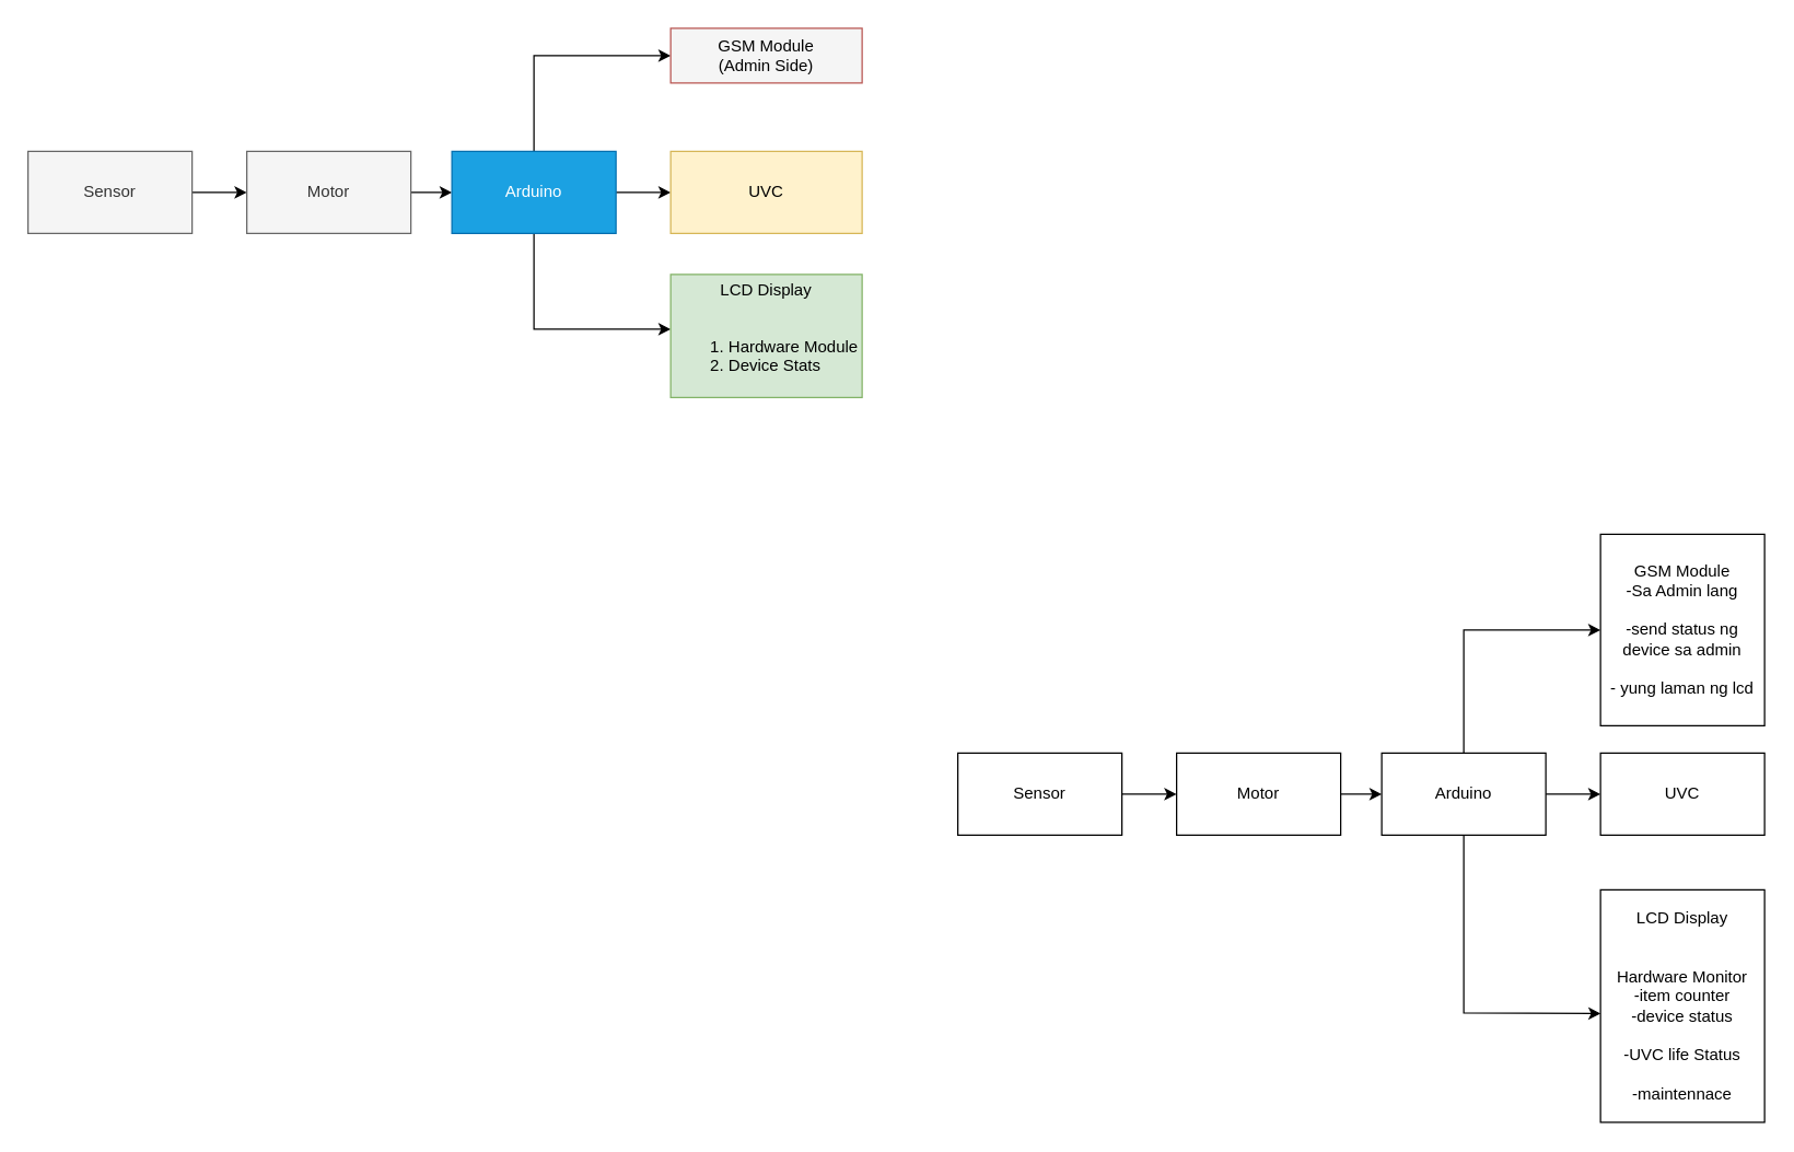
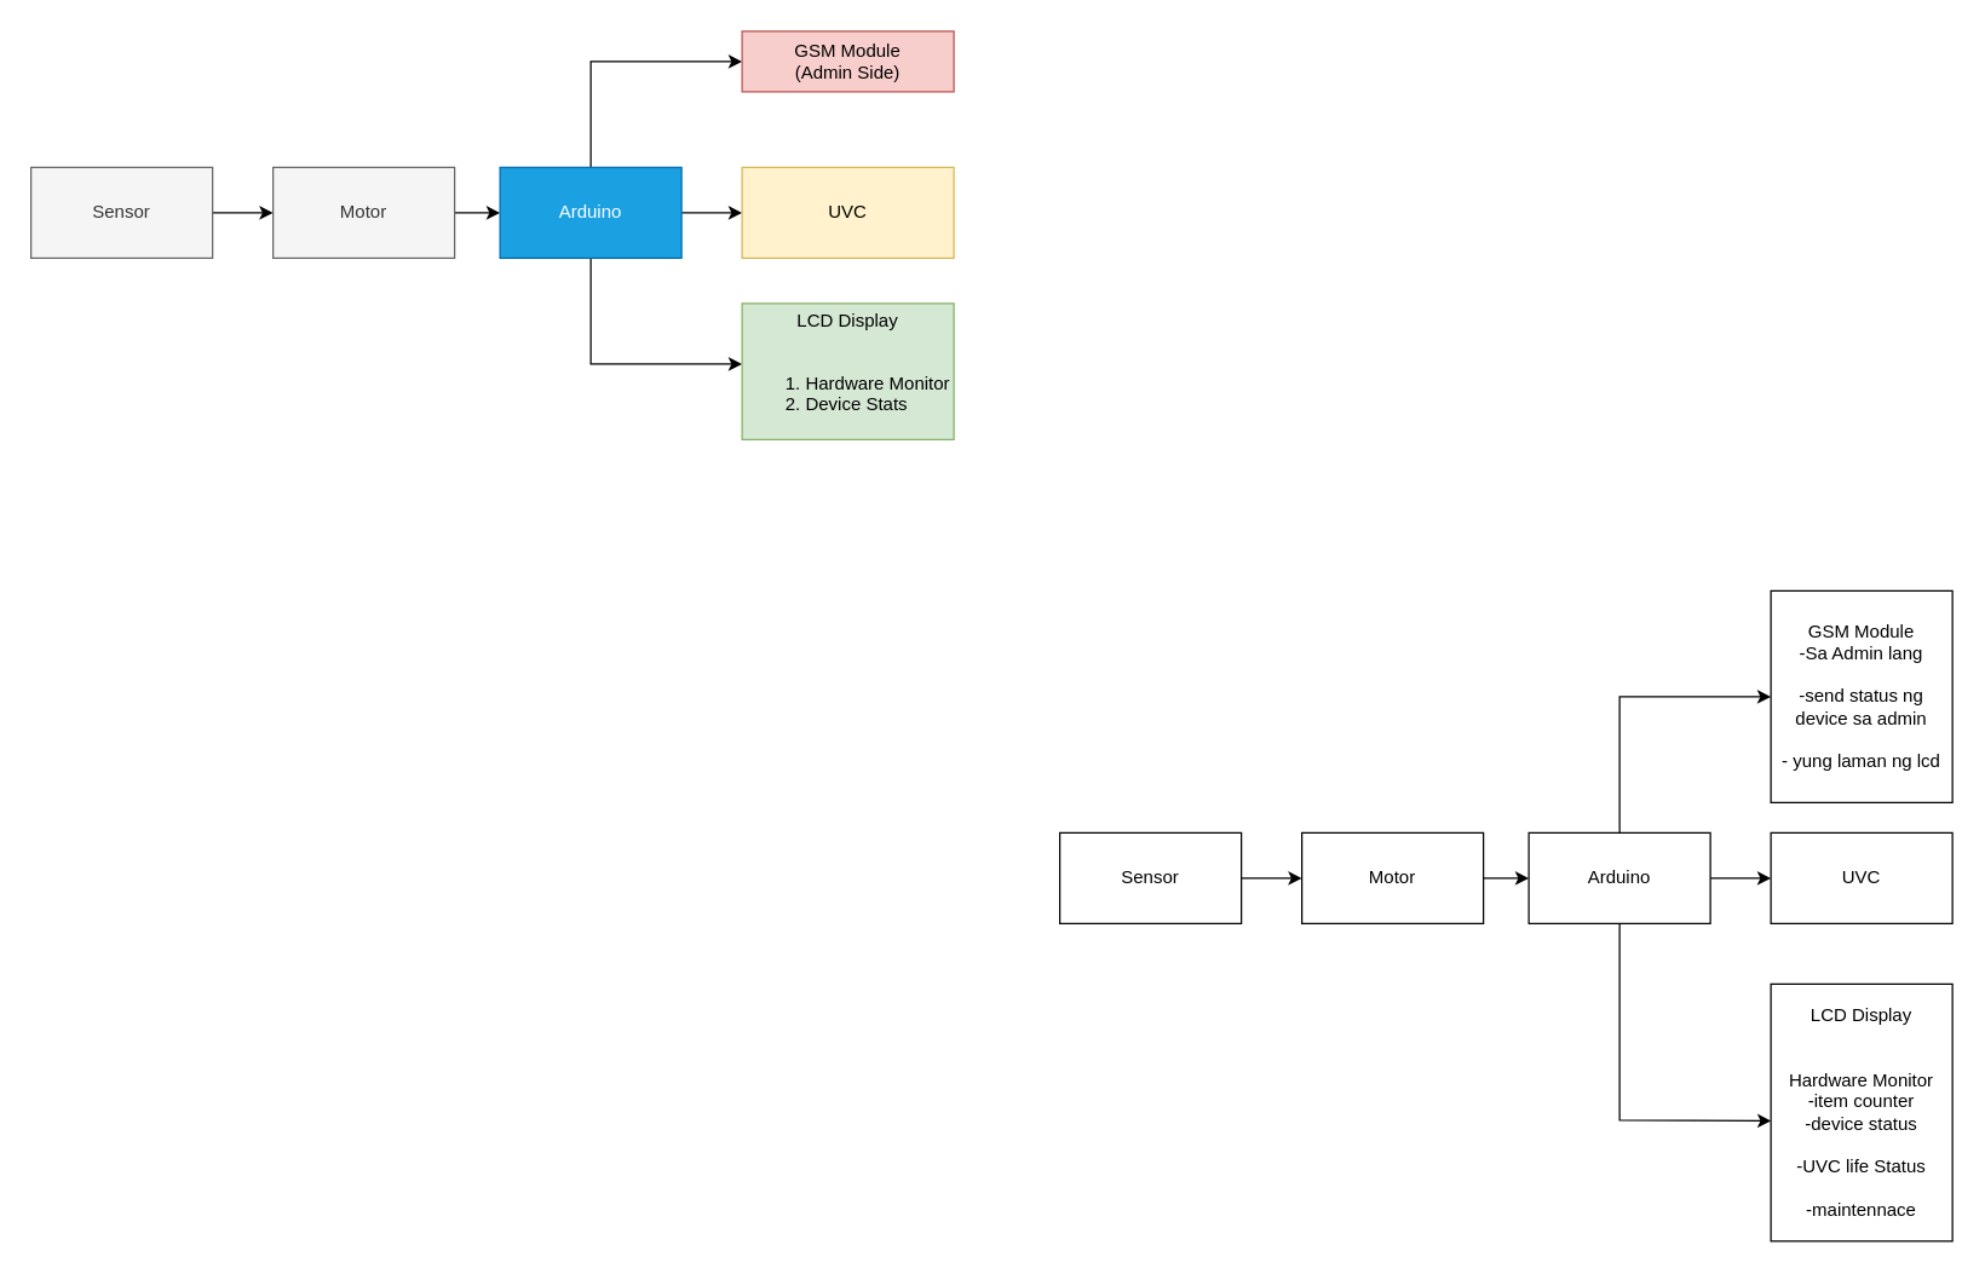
  <mxCell id="0" />
  <mxCell id="1" parent="0" />
  <mxCell id="2" value="" style="edgeStyle=none;rounded=0;orthogonalLoop=1;jettySize=auto;html=1;endArrow=classic;endFill=1;" edge="1" parent="1" source="3" target="5"><mxGeometry relative="1" as="geometry" /></mxCell>
  <mxCell id="3" value="Sensor " style="rounded=0;whiteSpace=wrap;html=1;" vertex="1" parent="1"><mxGeometry x="700" y="550" width="120" height="60" as="geometry" /></mxCell>
  <mxCell id="4" value="" style="edgeStyle=none;rounded=0;orthogonalLoop=1;jettySize=auto;html=1;endArrow=classic;endFill=1;" edge="1" parent="1" source="5" target="9"><mxGeometry relative="1" as="geometry" /></mxCell>
  <mxCell id="5" value="Motor" style="rounded=0;whiteSpace=wrap;html=1;" vertex="1" parent="1"><mxGeometry x="860" y="550" width="120" height="60" as="geometry" /></mxCell>
  <mxCell id="6" value="" style="edgeStyle=none;rounded=0;orthogonalLoop=1;jettySize=auto;html=1;endArrow=classic;endFill=1;" edge="1" parent="1" source="9" target="12"><mxGeometry relative="1" as="geometry" /></mxCell>
  <mxCell id="7" style="edgeStyle=none;rounded=0;orthogonalLoop=1;jettySize=auto;html=1;exitX=0.5;exitY=0;exitDx=0;exitDy=0;entryX=0;entryY=0.5;entryDx=0;entryDy=0;endArrow=classic;endFill=1;" edge="1" parent="1" source="9" target="10"><mxGeometry relative="1" as="geometry"><Array as="points"><mxPoint x="1070" y="460" /></Array></mxGeometry></mxCell>
  <mxCell id="8" style="edgeStyle=none;rounded=0;orthogonalLoop=1;jettySize=auto;html=1;exitX=0.5;exitY=1;exitDx=0;exitDy=0;entryX=0.001;entryY=0.532;entryDx=0;entryDy=0;entryPerimeter=0;endArrow=classic;endFill=1;" edge="1" parent="1" source="9" target="11"><mxGeometry relative="1" as="geometry"><Array as="points"><mxPoint x="1070" y="740" /></Array></mxGeometry></mxCell>
  <mxCell id="9" value="Arduino" style="rounded=0;whiteSpace=wrap;html=1;" vertex="1" parent="1"><mxGeometry x="1010" y="550" width="120" height="60" as="geometry" /></mxCell>
  <mxCell id="10" value="&lt;div&gt;GSM Module&lt;/div&gt;&lt;div&gt;-Sa Admin lang&lt;br&gt;&lt;/div&gt;&lt;div&gt;&lt;br&gt;&lt;/div&gt;&lt;div&gt;-send status ng device sa admin&lt;br&gt;&lt;/div&gt;&lt;div&gt;&lt;br&gt;&lt;/div&gt;&lt;div&gt;- yung laman ng lcd&lt;br&gt;&lt;/div&gt;" style="rounded=0;whiteSpace=wrap;html=1;" vertex="1" parent="1"><mxGeometry x="1170" y="390" width="120" height="140" as="geometry" /></mxCell>
  <mxCell id="11" value="&lt;div&gt;LCD Display&lt;/div&gt;&lt;div&gt;&lt;br&gt;&lt;/div&gt;&lt;div&gt;&lt;br&gt;&lt;/div&gt;&lt;div&gt;&lt;div&gt;Hardware Monitor&lt;/div&gt;&lt;div&gt;-item counter&lt;/div&gt;&lt;div&gt;-device status&lt;br&gt;&lt;/div&gt;&lt;div&gt;&lt;br&gt;&lt;/div&gt;&lt;div&gt;-UVC life Status&lt;br&gt;&lt;/div&gt;&lt;div&gt;&lt;br&gt;&lt;/div&gt;&lt;div&gt;-maintennace&lt;br&gt;&lt;/div&gt;&lt;/div&gt;" style="rounded=0;whiteSpace=wrap;html=1;" vertex="1" parent="1"><mxGeometry x="1170" y="650" width="120" height="170" as="geometry" /></mxCell>
  <mxCell id="12" value="UVC" style="rounded=0;whiteSpace=wrap;html=1;" vertex="1" parent="1"><mxGeometry x="1170" y="550" width="120" height="60" as="geometry" /></mxCell>
  <mxCell id="13" value="" style="edgeStyle=none;rounded=0;orthogonalLoop=1;jettySize=auto;html=1;endArrow=classic;endFill=1;" edge="1" parent="1" source="14" target="16"><mxGeometry relative="1" as="geometry" /></mxCell>
  <mxCell id="14" value="Sensor " style="rounded=0;whiteSpace=wrap;html=1;fillColor=#f5f5f5;fontColor=#333333;strokeColor=#666666;" vertex="1" parent="1"><mxGeometry x="20" y="110" width="120" height="60" as="geometry" /></mxCell>
  <mxCell id="15" value="" style="edgeStyle=none;rounded=0;orthogonalLoop=1;jettySize=auto;html=1;endArrow=classic;endFill=1;" edge="1" parent="1" source="16" target="20"><mxGeometry relative="1" as="geometry" /></mxCell>
  <mxCell id="16" value="Motor" style="rounded=0;whiteSpace=wrap;html=1;fillColor=#f5f5f5;fontColor=#333333;strokeColor=#666666;" vertex="1" parent="1"><mxGeometry x="180" y="110" width="120" height="60" as="geometry" /></mxCell>
  <mxCell id="17" value="" style="edgeStyle=none;rounded=0;orthogonalLoop=1;jettySize=auto;html=1;endArrow=classic;endFill=1;" edge="1" parent="1" source="20" target="22"><mxGeometry relative="1" as="geometry" /></mxCell>
  <mxCell id="18" style="edgeStyle=none;rounded=0;orthogonalLoop=1;jettySize=auto;html=1;exitX=0.5;exitY=0;exitDx=0;exitDy=0;entryX=0;entryY=0.5;entryDx=0;entryDy=0;endArrow=classic;endFill=1;" edge="1" parent="1" source="20" target="21"><mxGeometry relative="1" as="geometry"><Array as="points"><mxPoint x="390" y="40" /></Array></mxGeometry></mxCell>
  <mxCell id="19" style="edgeStyle=none;rounded=0;orthogonalLoop=1;jettySize=auto;html=1;exitX=0.5;exitY=1;exitDx=0;exitDy=0;entryX=0;entryY=0.5;entryDx=0;entryDy=0;endArrow=classic;endFill=1;" edge="1" parent="1" source="20"><mxGeometry relative="1" as="geometry"><mxPoint x="490" y="240" as="targetPoint" /><Array as="points"><mxPoint x="390" y="240" /></Array></mxGeometry></mxCell>
  <mxCell id="20" value="Arduino" style="rounded=0;whiteSpace=wrap;html=1;fillColor=#1ba1e2;fontColor=#ffffff;strokeColor=#006EAF;" vertex="1" parent="1"><mxGeometry x="330" y="110" width="120" height="60" as="geometry" /></mxCell>
- <mxCell id="21" value="&lt;div&gt;GSM Module&lt;/div&gt;&lt;div&gt;(Admin Side)&lt;br&gt;&lt;/div&gt;" style="rounded=0;whiteSpace=wrap;html=1;fillColor=#f5f5f5;strokeColor=#b85450;" vertex="1" parent="1"><mxGeometry x="490" y="20" width="140" height="40" as="geometry" /></mxCell>
+ <mxCell id="21" value="&lt;div&gt;GSM Module&lt;/div&gt;&lt;div&gt;(Admin Side)&lt;br&gt;&lt;/div&gt;" style="rounded=0;whiteSpace=wrap;html=1;fillColor=#f8cecc;strokeColor=#b85450;" vertex="1" parent="1"><mxGeometry x="490" y="20" width="140" height="40" as="geometry" /></mxCell>
  <mxCell id="22" value="UVC" style="rounded=0;whiteSpace=wrap;html=1;fillColor=#fff2cc;strokeColor=#d6b656;" vertex="1" parent="1"><mxGeometry x="490" y="110" width="140" height="60" as="geometry" /></mxCell>
- <mxCell id="23" value="&lt;div&gt;LCD Display&lt;/div&gt;&lt;div&gt;&lt;br&gt;&lt;/div&gt;&lt;div align=&quot;justify&quot;&gt;&lt;ol&gt;&lt;li&gt;Hardware Module&lt;/li&gt;&lt;li&gt;Device Stats&lt;/li&gt;&lt;/ol&gt;&lt;/div&gt;" style="rounded=0;whiteSpace=wrap;html=1;fillColor=#d5e8d4;strokeColor=#82b366;" vertex="1" parent="1"><mxGeometry x="490" y="200" width="140" height="90" as="geometry" /></mxCell>
+ <mxCell id="23" value="&lt;div&gt;LCD Display&lt;/div&gt;&lt;div&gt;&lt;br&gt;&lt;/div&gt;&lt;div align=&quot;justify&quot;&gt;&lt;ol&gt;&lt;li&gt;Hardware Monitor&lt;/li&gt;&lt;li&gt;Device Stats&lt;/li&gt;&lt;/ol&gt;&lt;/div&gt;" style="rounded=0;whiteSpace=wrap;html=1;fillColor=#d5e8d4;strokeColor=#82b366;" vertex="1" parent="1"><mxGeometry x="490" y="200" width="140" height="90" as="geometry" /></mxCell>
